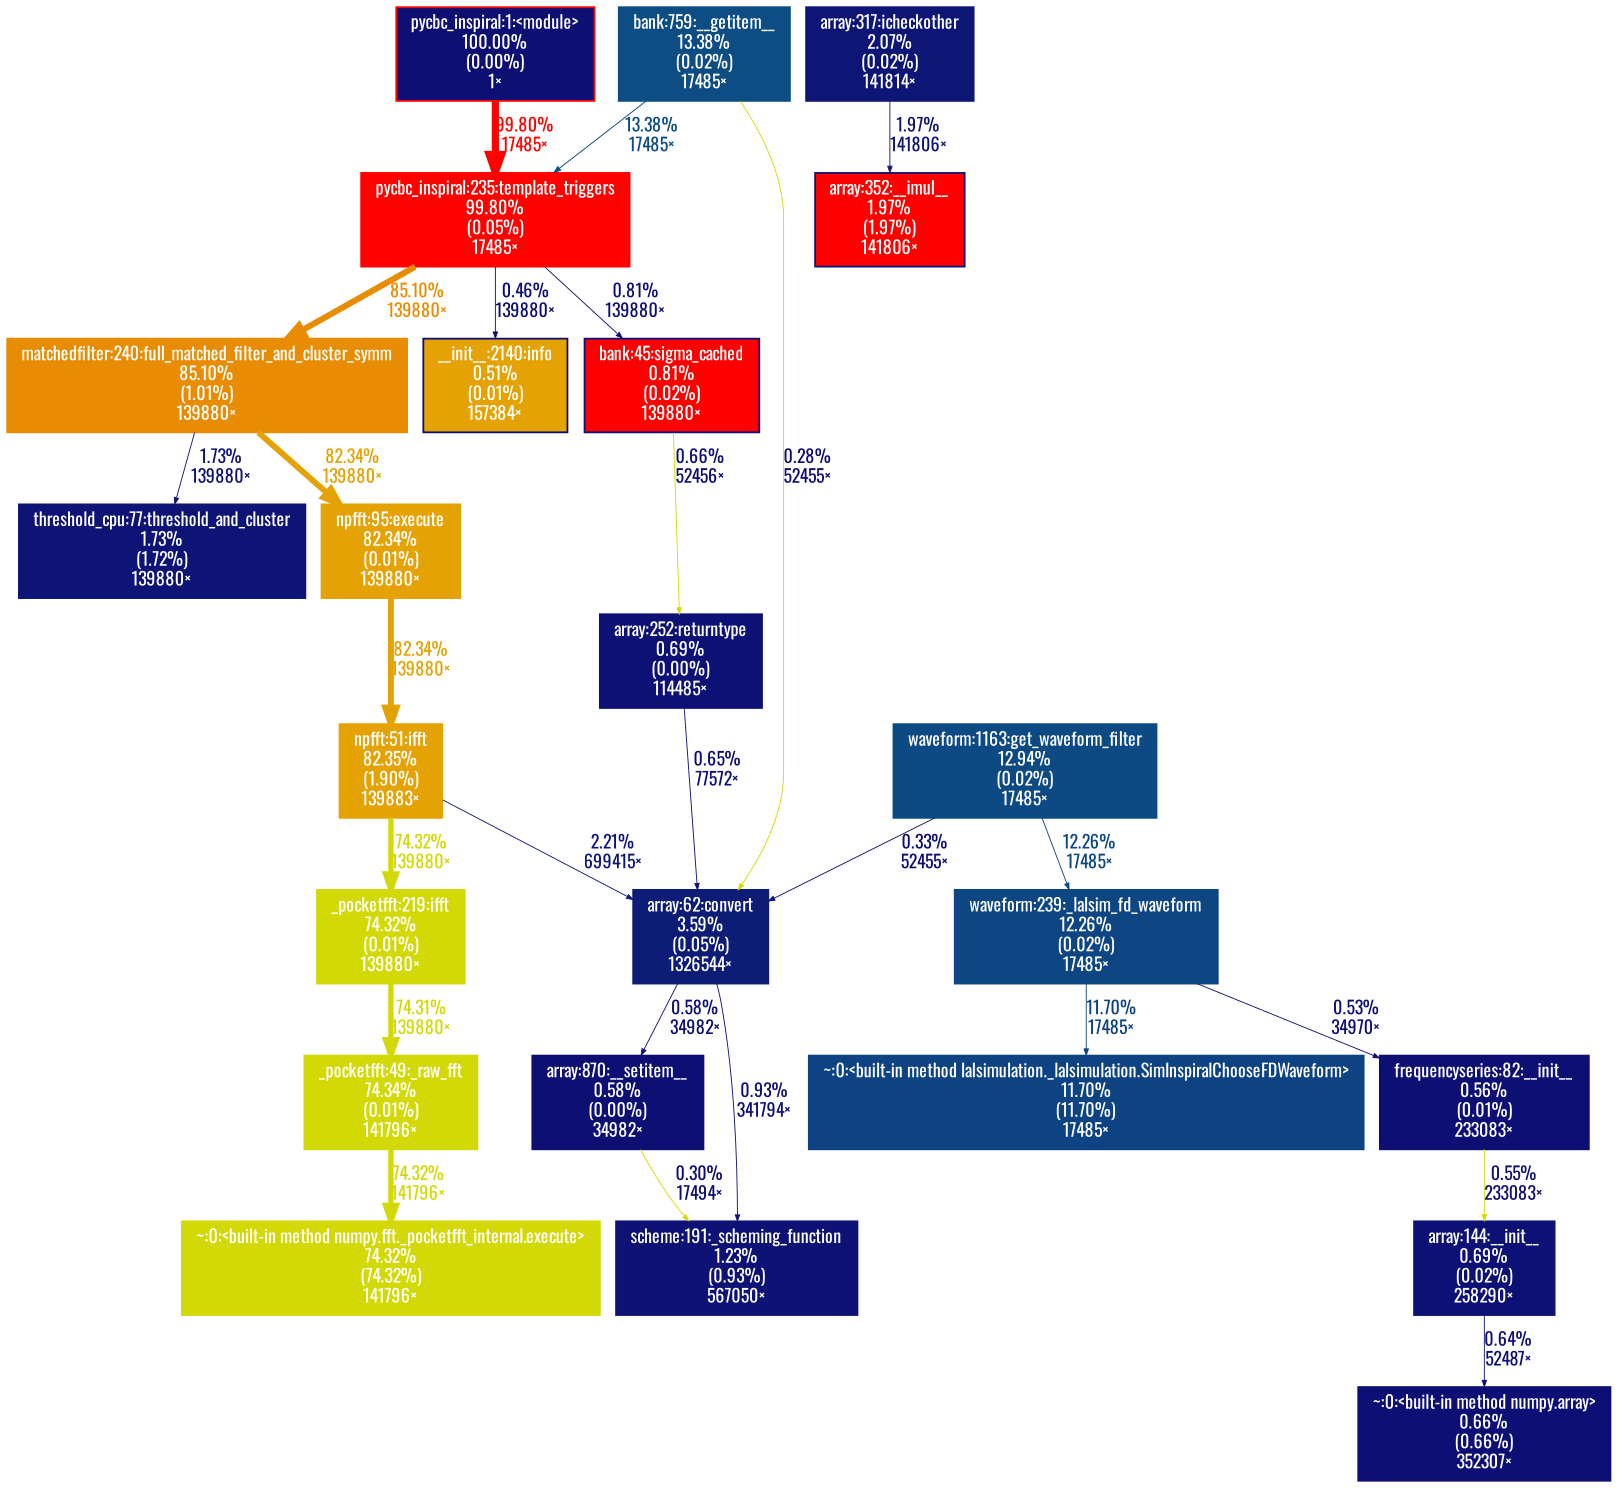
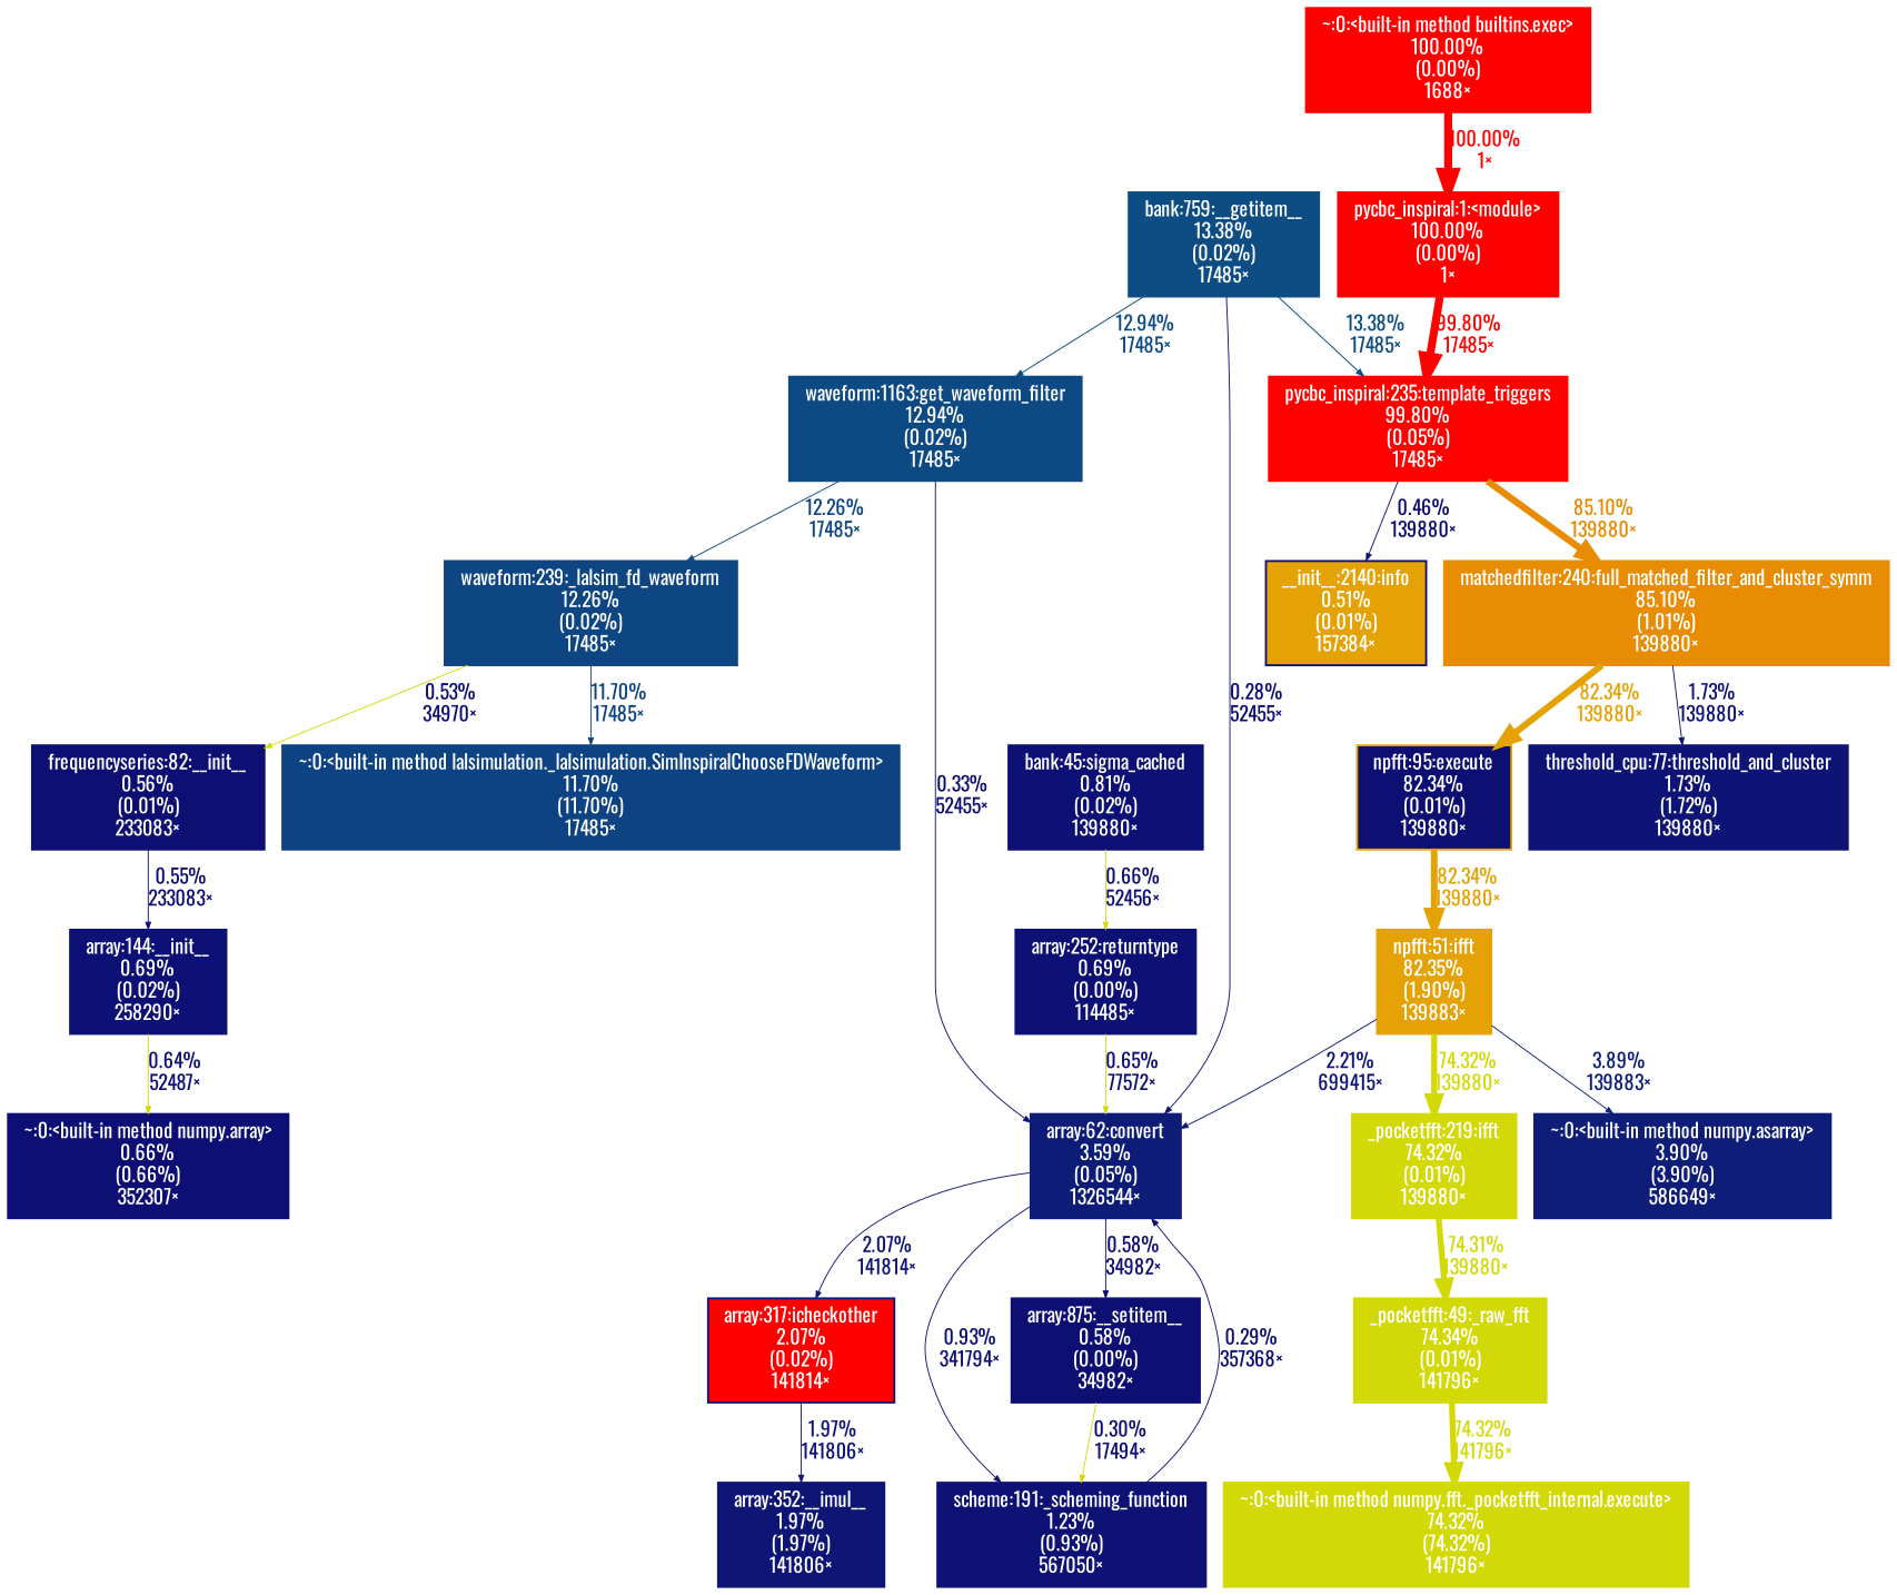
  digraph {
    fontname=Oswald
    nodesep=0.125
    ranksep=0.25
    node [color="#0d1074" fontcolor="#ffffff" fontname=Oswald fontsize=10.00 shape=box style=filled]
    edge [arrowsize=0.35 color="#d3d906" fontcolor="#0d0f73" fontname=Oswald fontsize=10.00 labeldistance=0.50 penwidth=0.50]
-   n1 [color="#ff0000" height=0 label="pycbc_inspiral:1:<module>\n100.00%\n(0.00%)\n1×" width=0 fillcolor="#0d0f73"]
+   n1 [color="#ff0000" height=0 label="pycbc_inspiral:1:<module>\n100.00%\n(0.00%)\n1×" width=0]
    n2 [color="#ff0200" height=0 label="pycbc_inspiral:235:template_triggers\n99.80%\n(0.05%)\n17485×" width=0]
-   n3 [height=0 label="bank:45:sigma_cached\n0.81%\n(0.02%)\n139880×" width=0 fillcolor="#ff0000"]
+   n3 [height=0 label="bank:45:sigma_cached\n0.81%\n(0.02%)\n139880×" width=0]
    n4 [color="#e88c04" height=0 label="matchedfilter:240:full_matched_filter_and_cluster_symm\n85.10%\n(1.01%)\n139880×" width=0]
    n5 [color="#0d0f73" fillcolor="#e4a204" height=0 label="__init__:2140:info\n0.51%\n(0.01%)\n157384×" width=0]
    n6 [height=0 label="array:252:returntype\n0.69%\n(0.00%)\n114485×" width=0]
    n7 [color="#0d4d84" height=0 label="bank:759:__getitem__\n13.38%\n(0.02%)\n17485×" width=0]
    n8 [color="#0d1c77" height=0 label="array:62:convert\n3.59%\n(0.05%)\n1326544×" width=0]
    n9 [color="#0d4a83" height=0 label="waveform:1163:get_waveform_filter\n12.94%\n(0.02%)\n17485×" width=0]
-   n10 [color="#e4a204" height=0 label="npfft:95:execute\n82.34%\n(0.01%)\n139880×" width=0]
+   n10 [color="#e4a204" height=0 label="npfft:95:execute\n82.34%\n(0.01%)\n139880×" width=0 fillcolor="#0d0f73"]
    n11 [color="#0d1475" height=0 label="threshold_cpu:77:threshold_and_cluster\n1.73%\n(1.72%)\n139880×" width=0]
    n12 [color="#0d0f74" height=0 label="~:0:<built-in method numpy.array>\n0.66%\n(0.66%)\n352307×" width=0]
+   n13 [color="#ff0000" height=0 label="~:0:<built-in method builtins.exec>\n100.00%\n(0.00%)\n1688×" width=0]
    n14 [color="#0d1274" height=0 label="scheme:191:_scheming_function\n1.23%\n(0.93%)\n567050×" width=0]
-   n15 [color="#0d0f73" height=0 label="array:870:__setitem__\n0.58%\n(0.00%)\n34982×" width=0]
-   n16 [color="#0d1575" height=0 label="array:317:icheckother\n2.07%\n(0.02%)\n141814×" width=0]
-   n17 [color="#0d1575" height=0 label="array:352:__imul__\n1.97%\n(1.97%)\n141806×" width=0 fillcolor="#ff0000"]
+   n15 [color="#0d0f73" height=0 label="array:875:__setitem__\n0.58%\n(0.00%)\n34982×" width=0]
+   n16 [color="#0d1575" height=0 label="array:317:icheckother\n2.07%\n(0.02%)\n141814×" width=0 fillcolor="#ff0000"]
+   n17 [color="#0d1575" height=0 label="array:352:__imul__\n1.97%\n(1.97%)\n141806×" width=0]
    n18 [height=0 label="array:144:__init__\n0.69%\n(0.02%)\n258290×" width=0]
    n19 [color="#0d4683" height=0 label="waveform:239:_lalsim_fd_waveform\n12.26%\n(0.02%)\n17485×" width=0]
    n20 [color="#0d0f73" height=0 label="frequencyseries:82:__init__\n0.56%\n(0.01%)\n233083×" width=0]
    n21 [color="#0d4382" height=0 label="~:0:<built-in method lalsimulation._lalsimulation.SimInspiralChooseFDWaveform>\n11.70%\n(11.70%)\n17485×" width=0]
    n22 [color="#e4a204" height=0 label="npfft:51:ifft\n82.35%\n(1.90%)\n139883×" width=0]
    n23 [color="#d3d906" height=0 label="_pocketfft:49:_raw_fft\n74.34%\n(0.01%)\n141796×" width=0]
    n24 [color="#d3d906" height=0 label="~:0:<built-in method numpy.fft._pocketfft_internal.execute>\n74.32%\n(74.32%)\n141796×" width=0]
    n25 [color="#d3d906" height=0 label="_pocketfft:219:ifft\n74.32%\n(0.01%)\n139880×" width=0]
+   n26 [color="#0d1d78" height=0 label="~:0:<built-in method numpy.asarray>\n3.90%\n(3.90%)\n586649×" width=0]
    n1 -> n2 [arrowsize=1.00 color="#ff0200" fontcolor="#ff0200" label="99.80%\n17485×" labeldistance=3.99 penwidth=3.99]
-   n2 -> n3 [color="#0d1074" fontcolor="#0d1074" label="0.81%\n139880×"]
    n2 -> n4 [arrowsize=0.92 color="#e88c04" fontcolor="#e88c04" label="85.10%\n139880×" labeldistance=3.40 penwidth=3.40]
    n2 -> n5 [color="#0d0f73" label="0.46%\n139880×"]
    n3 -> n6 [fontcolor="#0d0f74" label="0.66%\n52456×"]
    n4 -> n10 [arrowsize=0.91 color="#e4a204" fontcolor="#e4a204" label="82.34%\n139880×" labeldistance=3.29 penwidth=3.29]
    n4 -> n11 [color="#0d1475" fontcolor="#0d1475" label="1.73%\n139880×"]
-   n6 -> n8 [color="#0d0f74" fontcolor="#0d0f74" label="0.65%\n77572×"]
+   n6 -> n8 [fontcolor="#0d0f74" label="0.65%\n77572×"]
    n7 -> n2 [arrowsize=0.37 color="#0d4d84" fontcolor="#0d4d84" label="13.38%\n17485×" labeldistance=0.54 penwidth=0.54]
-   n7 -> n8 [fontcolor="#0d0e73" label="0.28%\n52455×"]
+   n7 -> n8 [color="#0d0e73" fontcolor="#0d0e73" label="0.28%\n52455×"]
+   n7 -> n9 [arrowsize=0.36 color="#0d4a83" fontcolor="#0d4a83" label="12.94%\n17485×" labeldistance=0.52 penwidth=0.52]
    n8 -> n14 [color="#0d1174" fontcolor="#0d1174" label="0.93%\n341794×"]
    n8 -> n15 [color="#0d0f73" label="0.58%\n34982×"]
+   n8 -> n16 [color="#0d1575" fontcolor="#0d1575" label="2.07%\n141814×"]
    n9 -> n8 [color="#0d0e73" fontcolor="#0d0e73" label="0.33%\n52455×"]
    n9 -> n19 [color="#0d4683" fontcolor="#0d4683" label="12.26%\n17485×"]
    n10 -> n22 [arrowsize=0.91 color="#e4a304" fontcolor="#e4a304" label="82.34%\n139880×" labeldistance=3.29 penwidth=3.29]
+   n13 -> n1 [arrowsize=1.00 color="#ff0000" fontcolor="#ff0000" label="100.00%\n1×" labeldistance=4.00 penwidth=4.00]
+   n14 -> n8 [color="#0d0e73" fontcolor="#0d0e73" label="0.29%\n357368×"]
    n15 -> n14 [fontcolor="#0d0e73" label="0.30%\n17494×"]
    n16 -> n17 [color="#0d1575" fontcolor="#0d1575" label="1.97%\n141806×"]
-   n18 -> n12 [color="#0d0f74" fontcolor="#0d0f74" label="0.64%\n52487×"]
-   n19 -> n20 [color="#0d0f73" label="0.53%\n34970×"]
+   n18 -> n12 [fontcolor="#0d0f74" label="0.64%\n52487×"]
+   n19 -> n20 [label="0.53%\n34970×"]
    n19 -> n21 [color="#0d4382" fontcolor="#0d4382" label="11.70%\n17485×"]
-   n20 -> n18 [label="0.55%\n233083×"]
+   n20 -> n18 [color="#0d0f73" label="0.55%\n233083×"]
    n22 -> n8 [color="#0d1676" fontcolor="#0d1676" label="2.21%\n699415×"]
    n22 -> n25 [arrowsize=0.86 fontcolor="#d3d906" label="74.32%\n139880×" labeldistance=2.97 penwidth=2.97]
+   n22 -> n26 [color="#0d1d78" fontcolor="#0d1d78" label="3.89%\n139883×"]
    n23 -> n24 [arrowsize=0.86 fontcolor="#d3d906" label="74.32%\n141796×" labeldistance=2.97 penwidth=2.97]
    n25 -> n23 [arrowsize=0.86 fontcolor="#d3d906" label="74.31%\n139880×" labeldistance=2.97 penwidth=2.97]
  }
